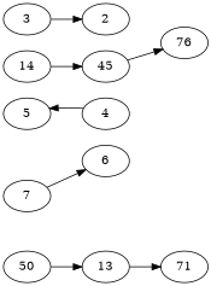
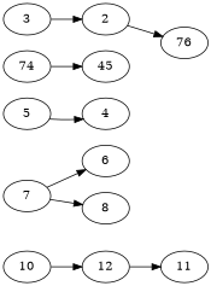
  digraph {
    rankdir=LR
-   n1 [label=50]
-   n2 [label=13]
+   n1 [label=10]
+   n2 [label=12]
    n3 [label=7]
    n4 [label=6]
-   n6 [label=71]
+   n5 [label=8]
+   n6 [label=11]
    n7 [label=5]
    n8 [label=4]
    n9 [label=3]
    n10 [label=2]
-   n11 [label=14]
+   n11 [label=74]
    n12 [label=45]
    n13 [label=76]
    n1 -> n2
    n2 -> n6
    n3 -> n4
-   n8 -> n7
+   n3 -> n5
+   n7 -> n8
    n9 -> n10
    n11 -> n12
-   n12 -> n13
+   n10 -> n13
  }
